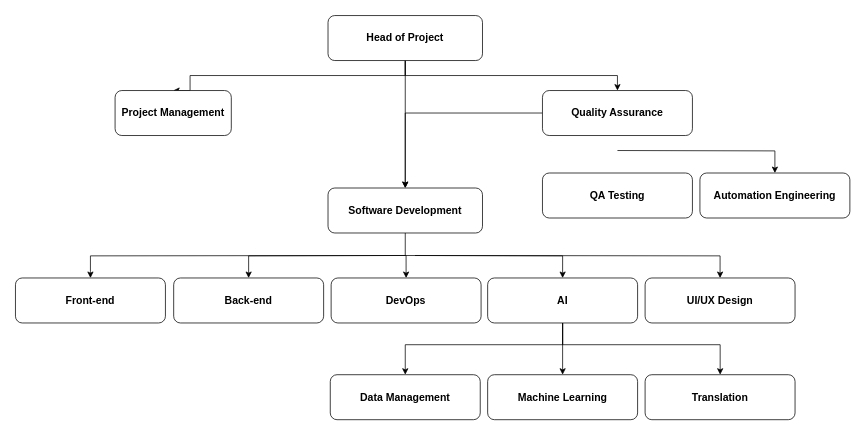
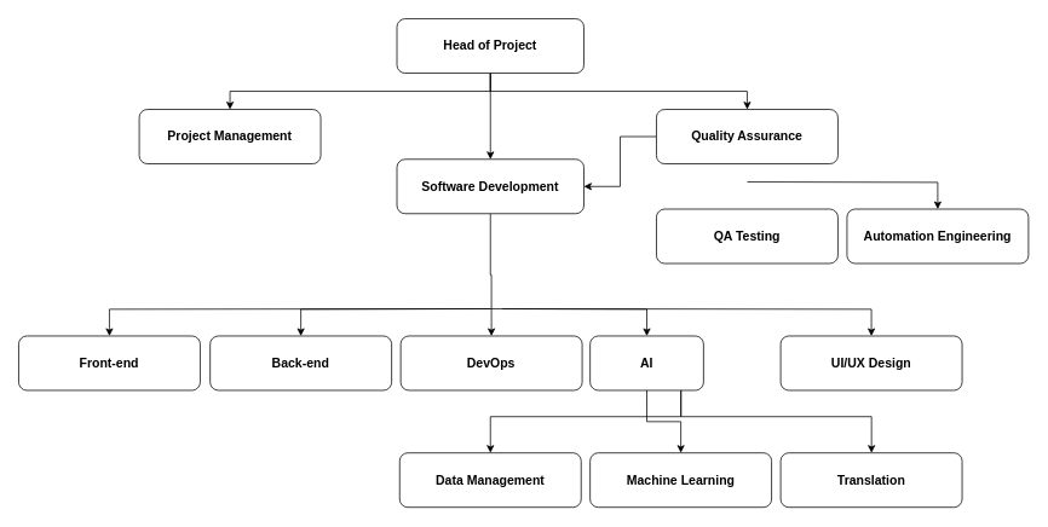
  <mxCell id="0" />
  <mxCell id="1" parent="0" />
  <mxCell id="2" style="edgeStyle=orthogonalEdgeStyle;rounded=0;orthogonalLoop=1;jettySize=auto;html=1;entryX=0.5;entryY=0;entryDx=0;entryDy=0;" parent="1" source="5" target="11" edge="1"><mxGeometry relative="1" as="geometry" /></mxCell>
  <mxCell id="3" style="edgeStyle=orthogonalEdgeStyle;rounded=0;orthogonalLoop=1;jettySize=auto;html=1;entryX=0.5;entryY=0;entryDx=0;entryDy=0;" parent="1" source="5" target="12" edge="1"><mxGeometry relative="1" as="geometry"><Array as="points"><mxPoint x="540" y="100" /><mxPoint x="253" y="100" /></Array></mxGeometry></mxCell>
  <mxCell id="4" style="edgeStyle=orthogonalEdgeStyle;rounded=0;orthogonalLoop=1;jettySize=auto;html=1;entryX=0.5;entryY=0;entryDx=0;entryDy=0;" parent="1" source="5" target="15" edge="1"><mxGeometry relative="1" as="geometry"><Array as="points"><mxPoint x="540" y="100" /><mxPoint x="823" y="100" /></Array></mxGeometry></mxCell>
  <mxCell id="5" value="&lt;span style=&quot;font-size: 14px;&quot;&gt;&lt;b&gt;Head of Project&lt;/b&gt;&lt;/span&gt;" style="rounded=1;whiteSpace=wrap;html=1;" parent="1" vertex="1"><mxGeometry x="437" y="20" width="206" height="60" as="geometry" /></mxCell>
  <mxCell id="6" style="edgeStyle=orthogonalEdgeStyle;rounded=0;orthogonalLoop=1;jettySize=auto;html=1;entryX=0.5;entryY=0;entryDx=0;entryDy=0;" parent="1" source="11" target="18" edge="1"><mxGeometry relative="1" as="geometry" /></mxCell>
  <mxCell id="7" style="edgeStyle=orthogonalEdgeStyle;rounded=0;orthogonalLoop=1;jettySize=auto;html=1;" parent="1" target="17" edge="1"><mxGeometry relative="1" as="geometry"><mxPoint x="540" y="340" as="sourcePoint" /></mxGeometry></mxCell>
  <mxCell id="8" style="edgeStyle=orthogonalEdgeStyle;rounded=0;orthogonalLoop=1;jettySize=auto;html=1;entryX=0.5;entryY=0;entryDx=0;entryDy=0;" parent="1" target="16" edge="1"><mxGeometry relative="1" as="geometry"><mxPoint x="533" y="340" as="sourcePoint" /></mxGeometry></mxCell>
  <mxCell id="9" style="edgeStyle=orthogonalEdgeStyle;rounded=0;orthogonalLoop=1;jettySize=auto;html=1;entryX=0.5;entryY=0;entryDx=0;entryDy=0;" parent="1" target="22" edge="1"><mxGeometry relative="1" as="geometry"><mxPoint x="533" y="340" as="sourcePoint" /></mxGeometry></mxCell>
  <mxCell id="10" style="edgeStyle=orthogonalEdgeStyle;rounded=0;orthogonalLoop=1;jettySize=auto;html=1;entryX=0.5;entryY=0;entryDx=0;entryDy=0;" parent="1" target="23" edge="1"><mxGeometry relative="1" as="geometry"><mxPoint x="553" y="340" as="sourcePoint" /></mxGeometry></mxCell>
- <mxCell id="11" value="&lt;span style=&quot;font-size: 14px;&quot;&gt;&lt;b&gt;Software Development&lt;/b&gt;&lt;/span&gt;" style="rounded=1;whiteSpace=wrap;html=1;" parent="1" vertex="1"><mxGeometry x="437" y="250" width="206" height="60" as="geometry" /></mxCell>
- <mxCell id="12" value="&lt;span style=&quot;font-size: 14px;&quot;&gt;&lt;b&gt;Project Management&lt;/b&gt;&lt;/span&gt;" style="rounded=1;whiteSpace=wrap;html=1;" parent="1" vertex="1"><mxGeometry x="153" y="120" width="155" height="60" as="geometry" /></mxCell>
+ <mxCell id="11" value="&lt;span style=&quot;font-size: 14px;&quot;&gt;&lt;b&gt;Software Development&lt;/b&gt;&lt;/span&gt;" style="rounded=1;whiteSpace=wrap;html=1;" parent="1" vertex="1"><mxGeometry x="437" y="175" width="206" height="60" as="geometry" /></mxCell>
+ <mxCell id="12" value="&lt;span style=&quot;font-size: 14px;&quot;&gt;&lt;b&gt;Project Management&lt;/b&gt;&lt;/span&gt;" style="rounded=1;whiteSpace=wrap;html=1;" parent="1" vertex="1"><mxGeometry x="153" y="120" width="200" height="60" as="geometry" /></mxCell>
  <mxCell id="13" style="edgeStyle=orthogonalEdgeStyle;rounded=0;orthogonalLoop=1;jettySize=auto;html=1;" parent="1" source="15" target="11" edge="1"><mxGeometry relative="1" as="geometry" /></mxCell>
  <mxCell id="14" style="edgeStyle=orthogonalEdgeStyle;rounded=0;orthogonalLoop=1;jettySize=auto;html=1;entryX=0.5;entryY=0;entryDx=0;entryDy=0;" parent="1" target="25" edge="1"><mxGeometry relative="1" as="geometry"><mxPoint x="823" y="200" as="sourcePoint" /></mxGeometry></mxCell>
  <mxCell id="15" value="&lt;span style=&quot;font-size: 14px;&quot;&gt;&lt;b&gt;Quality Assurance&lt;/b&gt;&lt;/span&gt;" style="rounded=1;whiteSpace=wrap;html=1;" parent="1" vertex="1"><mxGeometry x="723" y="120" width="200" height="60" as="geometry" /></mxCell>
  <mxCell id="16" value="&lt;span style=&quot;font-size: 14px;&quot;&gt;&lt;b&gt;Front-end&lt;/b&gt;&lt;/span&gt;" style="rounded=1;whiteSpace=wrap;html=1;" parent="1" vertex="1"><mxGeometry x="20.13" y="370" width="200" height="60" as="geometry" /></mxCell>
  <mxCell id="17" value="&lt;span style=&quot;font-size: 14px;&quot;&gt;&lt;b&gt;Back-end&lt;/b&gt;&lt;/span&gt;" style="rounded=1;whiteSpace=wrap;html=1;" parent="1" vertex="1"><mxGeometry x="231.13" y="370" width="200" height="60" as="geometry" /></mxCell>
  <mxCell id="18" value="&lt;span style=&quot;font-size: 14px;&quot;&gt;&lt;b&gt;DevOps&lt;/b&gt;&lt;/span&gt;" style="rounded=1;whiteSpace=wrap;html=1;" parent="1" vertex="1"><mxGeometry x="441.13" y="370" width="200" height="60" as="geometry" /></mxCell>
  <mxCell id="19" style="edgeStyle=orthogonalEdgeStyle;rounded=0;orthogonalLoop=1;jettySize=auto;html=1;exitX=0.5;exitY=1;exitDx=0;exitDy=0;entryX=0.5;entryY=0;entryDx=0;entryDy=0;" parent="1" source="22" target="27" edge="1"><mxGeometry relative="1" as="geometry" /></mxCell>
  <mxCell id="20" style="edgeStyle=orthogonalEdgeStyle;rounded=0;orthogonalLoop=1;jettySize=auto;html=1;" parent="1" source="22" target="26" edge="1"><mxGeometry relative="1" as="geometry"><Array as="points"><mxPoint x="750" y="459" /><mxPoint x="540" y="459" /></Array></mxGeometry></mxCell>
  <mxCell id="21" style="edgeStyle=orthogonalEdgeStyle;rounded=0;orthogonalLoop=1;jettySize=auto;html=1;" parent="1" source="22" target="28" edge="1"><mxGeometry relative="1" as="geometry"><Array as="points"><mxPoint x="750" y="459" /><mxPoint x="960" y="459" /></Array></mxGeometry></mxCell>
- <mxCell id="22" value="&lt;span style=&quot;font-size: 14px;&quot;&gt;&lt;b&gt;AI&lt;/b&gt;&lt;/span&gt;" style="rounded=1;whiteSpace=wrap;html=1;" parent="1" vertex="1"><mxGeometry x="649.88" y="370" width="200" height="60" as="geometry" /></mxCell>
+ <mxCell id="22" value="&lt;span style=&quot;font-size: 14px;&quot;&gt;&lt;b&gt;AI&lt;/b&gt;&lt;/span&gt;" style="rounded=1;whiteSpace=wrap;html=1;" parent="1" vertex="1"><mxGeometry x="649.88" y="370" width="125" height="60" as="geometry" /></mxCell>
  <mxCell id="23" value="&lt;span style=&quot;font-size: 14px;&quot;&gt;&lt;b&gt;UI/UX Design&lt;/b&gt;&lt;/span&gt;" style="rounded=1;whiteSpace=wrap;html=1;" parent="1" vertex="1"><mxGeometry x="859.88" y="370" width="200" height="60" as="geometry" /></mxCell>
  <mxCell id="24" value="&lt;span style=&quot;font-size: 14px;&quot;&gt;&lt;b&gt;QA Testing&lt;/b&gt;&lt;/span&gt;" style="rounded=1;whiteSpace=wrap;html=1;" parent="1" vertex="1"><mxGeometry x="723" y="230" width="200" height="60" as="geometry" /></mxCell>
  <mxCell id="25" value="&lt;span style=&quot;font-size: 14px;&quot;&gt;&lt;b&gt;Automation Engineering&lt;/b&gt;&lt;/span&gt;" style="rounded=1;whiteSpace=wrap;html=1;" parent="1" vertex="1"><mxGeometry x="933" y="230" width="200" height="60" as="geometry" /></mxCell>
  <mxCell id="26" value="&lt;span style=&quot;font-size: 14px;&quot;&gt;&lt;b&gt;Data Management&lt;/b&gt;&lt;/span&gt;" style="rounded=1;whiteSpace=wrap;html=1;" parent="1" vertex="1"><mxGeometry x="440" y="499" width="200" height="60" as="geometry" /></mxCell>
  <mxCell id="27" value="&lt;span style=&quot;font-size: 14px;&quot;&gt;&lt;b&gt;Machine Learning&lt;/b&gt;&lt;/span&gt;" style="rounded=1;whiteSpace=wrap;html=1;" parent="1" vertex="1"><mxGeometry x="649.88" y="499" width="200" height="60" as="geometry" /></mxCell>
  <mxCell id="28" value="&lt;span style=&quot;font-size: 14px;&quot;&gt;&lt;b&gt;Translation&lt;/b&gt;&lt;/span&gt;" style="rounded=1;whiteSpace=wrap;html=1;" parent="1" vertex="1"><mxGeometry x="859.88" y="499" width="200" height="60" as="geometry" /></mxCell>
